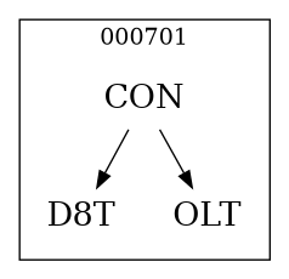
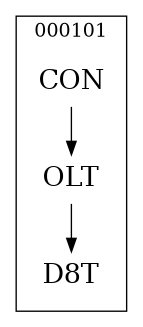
  strict digraph {
    node [fontsize=20 shape=plaintext]
    n1 [label=CON]
    n2 [label=D8T]
    n3 [label=OLT]
    subgraph cluster_1 {
-     label=000701
+     label=000101
      labeldoc=t
      n1
      n2
      n3
    }
-   n1 -> n2
+   n3 -> n2
    n1 -> n3
  }
